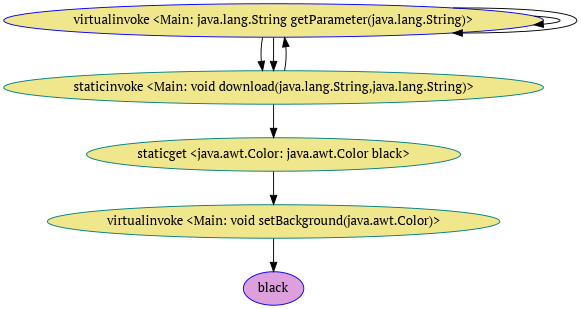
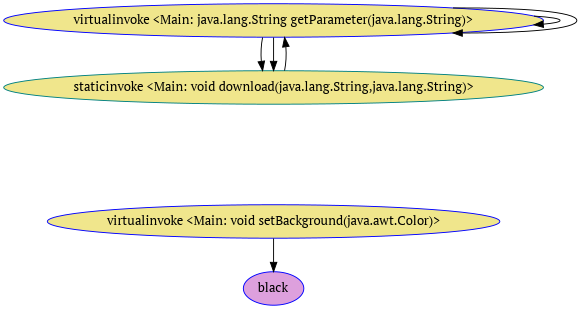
  digraph {
    fontname="PT Serif"
    node [color=blue fillcolor=khaki fontname="PT Serif" style=filled]
    edge [fontname="PT Serif"]
    "virtualinvoke <Main: java.lang.String getParameter(java.lang.String)>"
    "staticinvoke <Main: void download(java.lang.String,java.lang.String)>" [color=teal]
-   "staticget <java.awt.Color: java.awt.Color black>" [color=teal]
-   "virtualinvoke <Main: void setBackground(java.awt.Color)>" [color=teal]
+   "virtualinvoke <Main: void setBackground(java.awt.Color)>"
    n5 [fillcolor=plum label=black]
    "virtualinvoke <Main: java.lang.String getParameter(java.lang.String)>" -> "virtualinvoke <Main: java.lang.String getParameter(java.lang.String)>"
    "virtualinvoke <Main: java.lang.String getParameter(java.lang.String)>" -> "virtualinvoke <Main: java.lang.String getParameter(java.lang.String)>"
    "virtualinvoke <Main: java.lang.String getParameter(java.lang.String)>" -> "staticinvoke <Main: void download(java.lang.String,java.lang.String)>"
    "virtualinvoke <Main: java.lang.String getParameter(java.lang.String)>" -> "staticinvoke <Main: void download(java.lang.String,java.lang.String)>"
    "staticinvoke <Main: void download(java.lang.String,java.lang.String)>" -> "virtualinvoke <Main: java.lang.String getParameter(java.lang.String)>"
-   "staticinvoke <Main: void download(java.lang.String,java.lang.String)>" -> "staticget <java.awt.Color: java.awt.Color black>"
-   "staticget <java.awt.Color: java.awt.Color black>" -> "virtualinvoke <Main: void setBackground(java.awt.Color)>"
    "virtualinvoke <Main: void setBackground(java.awt.Color)>" -> n5
  }
